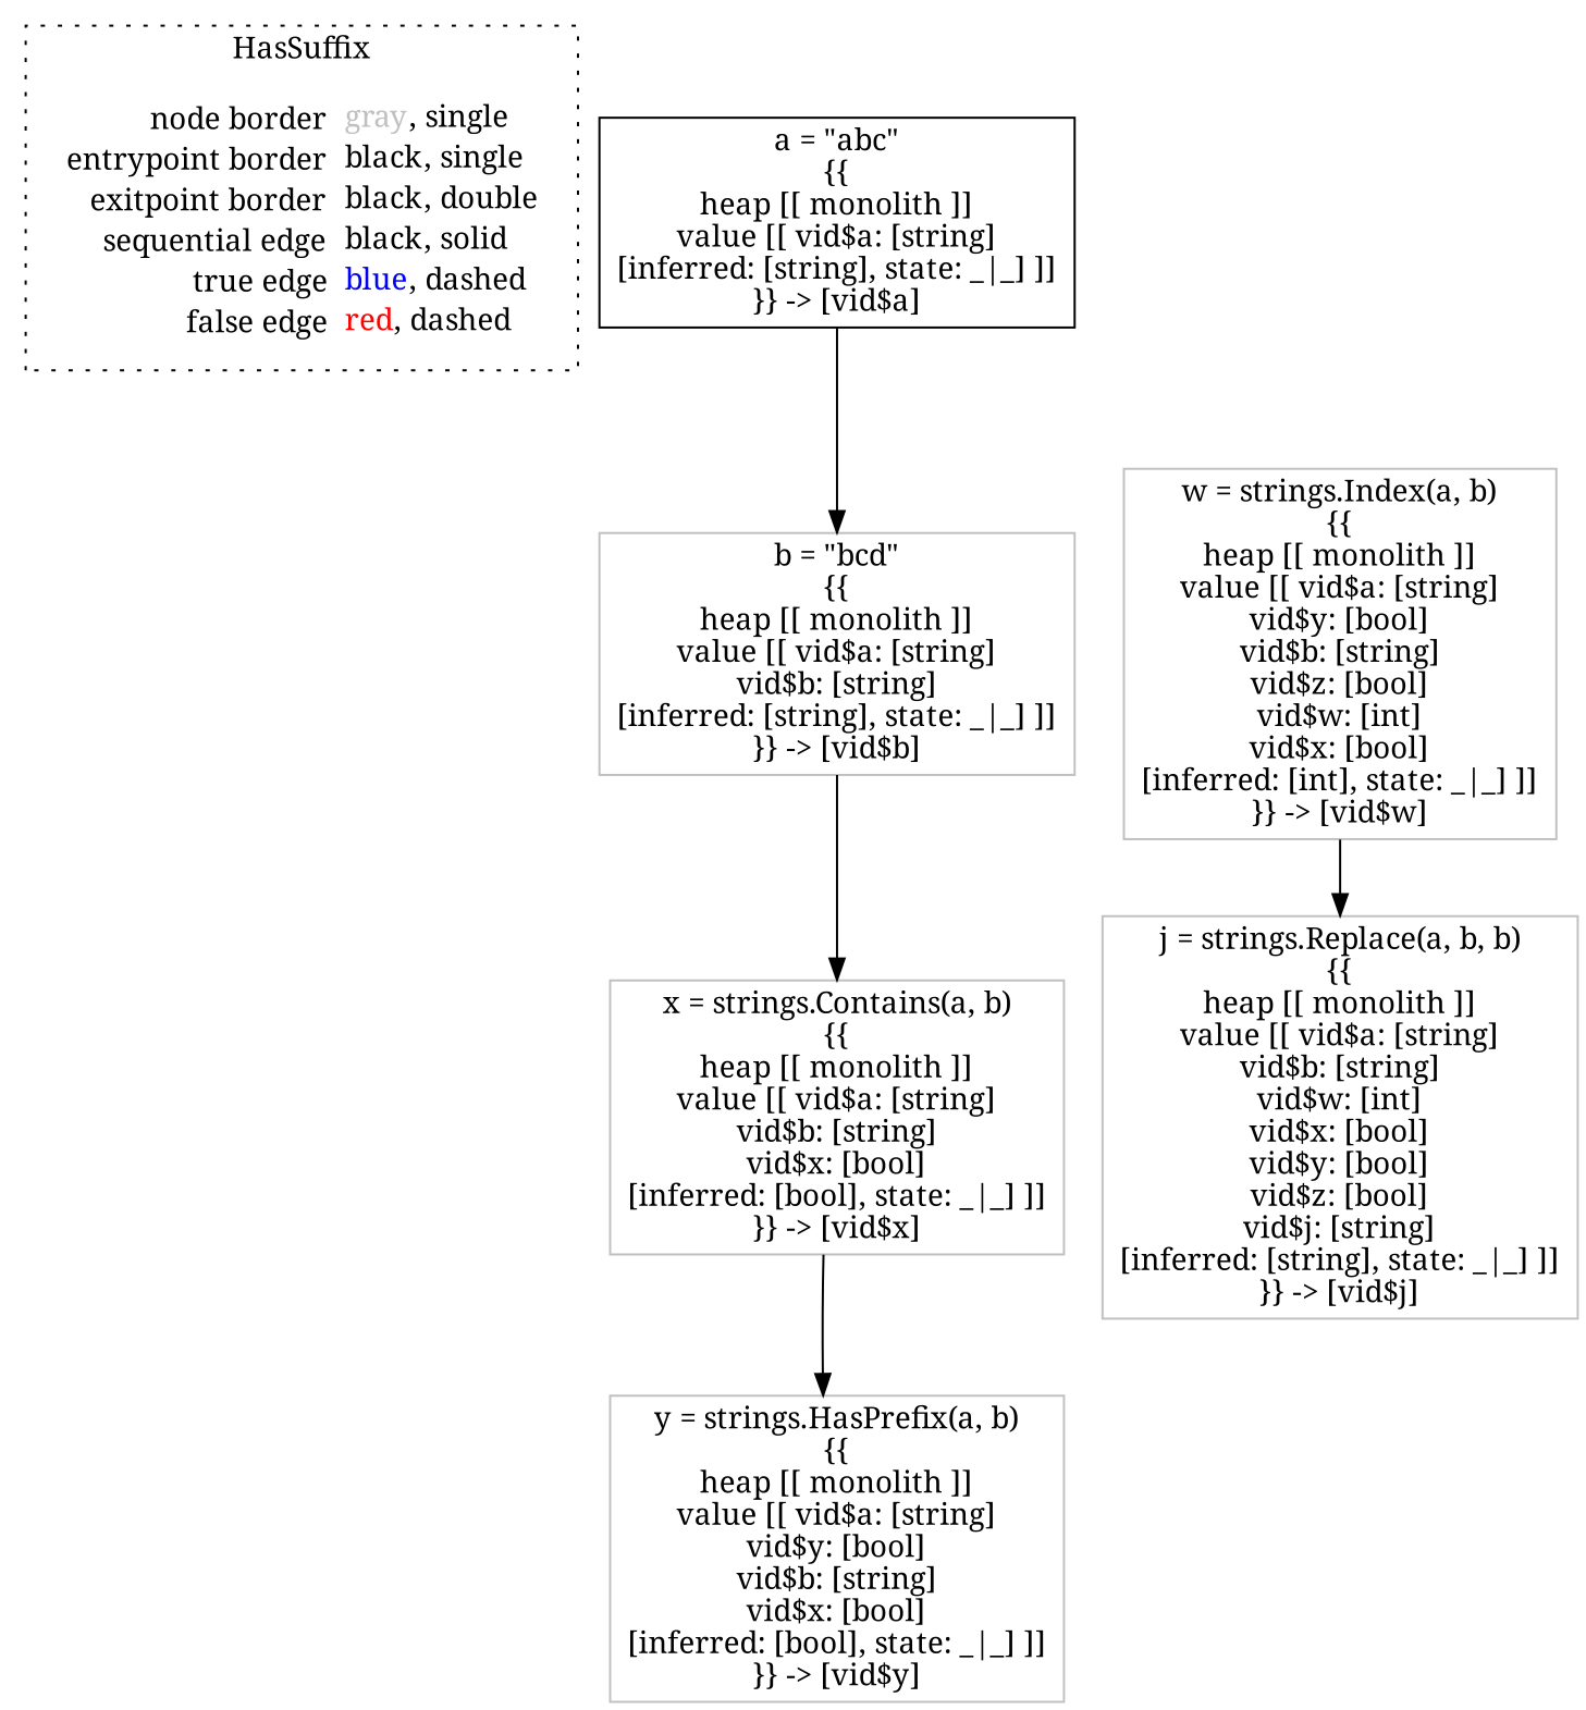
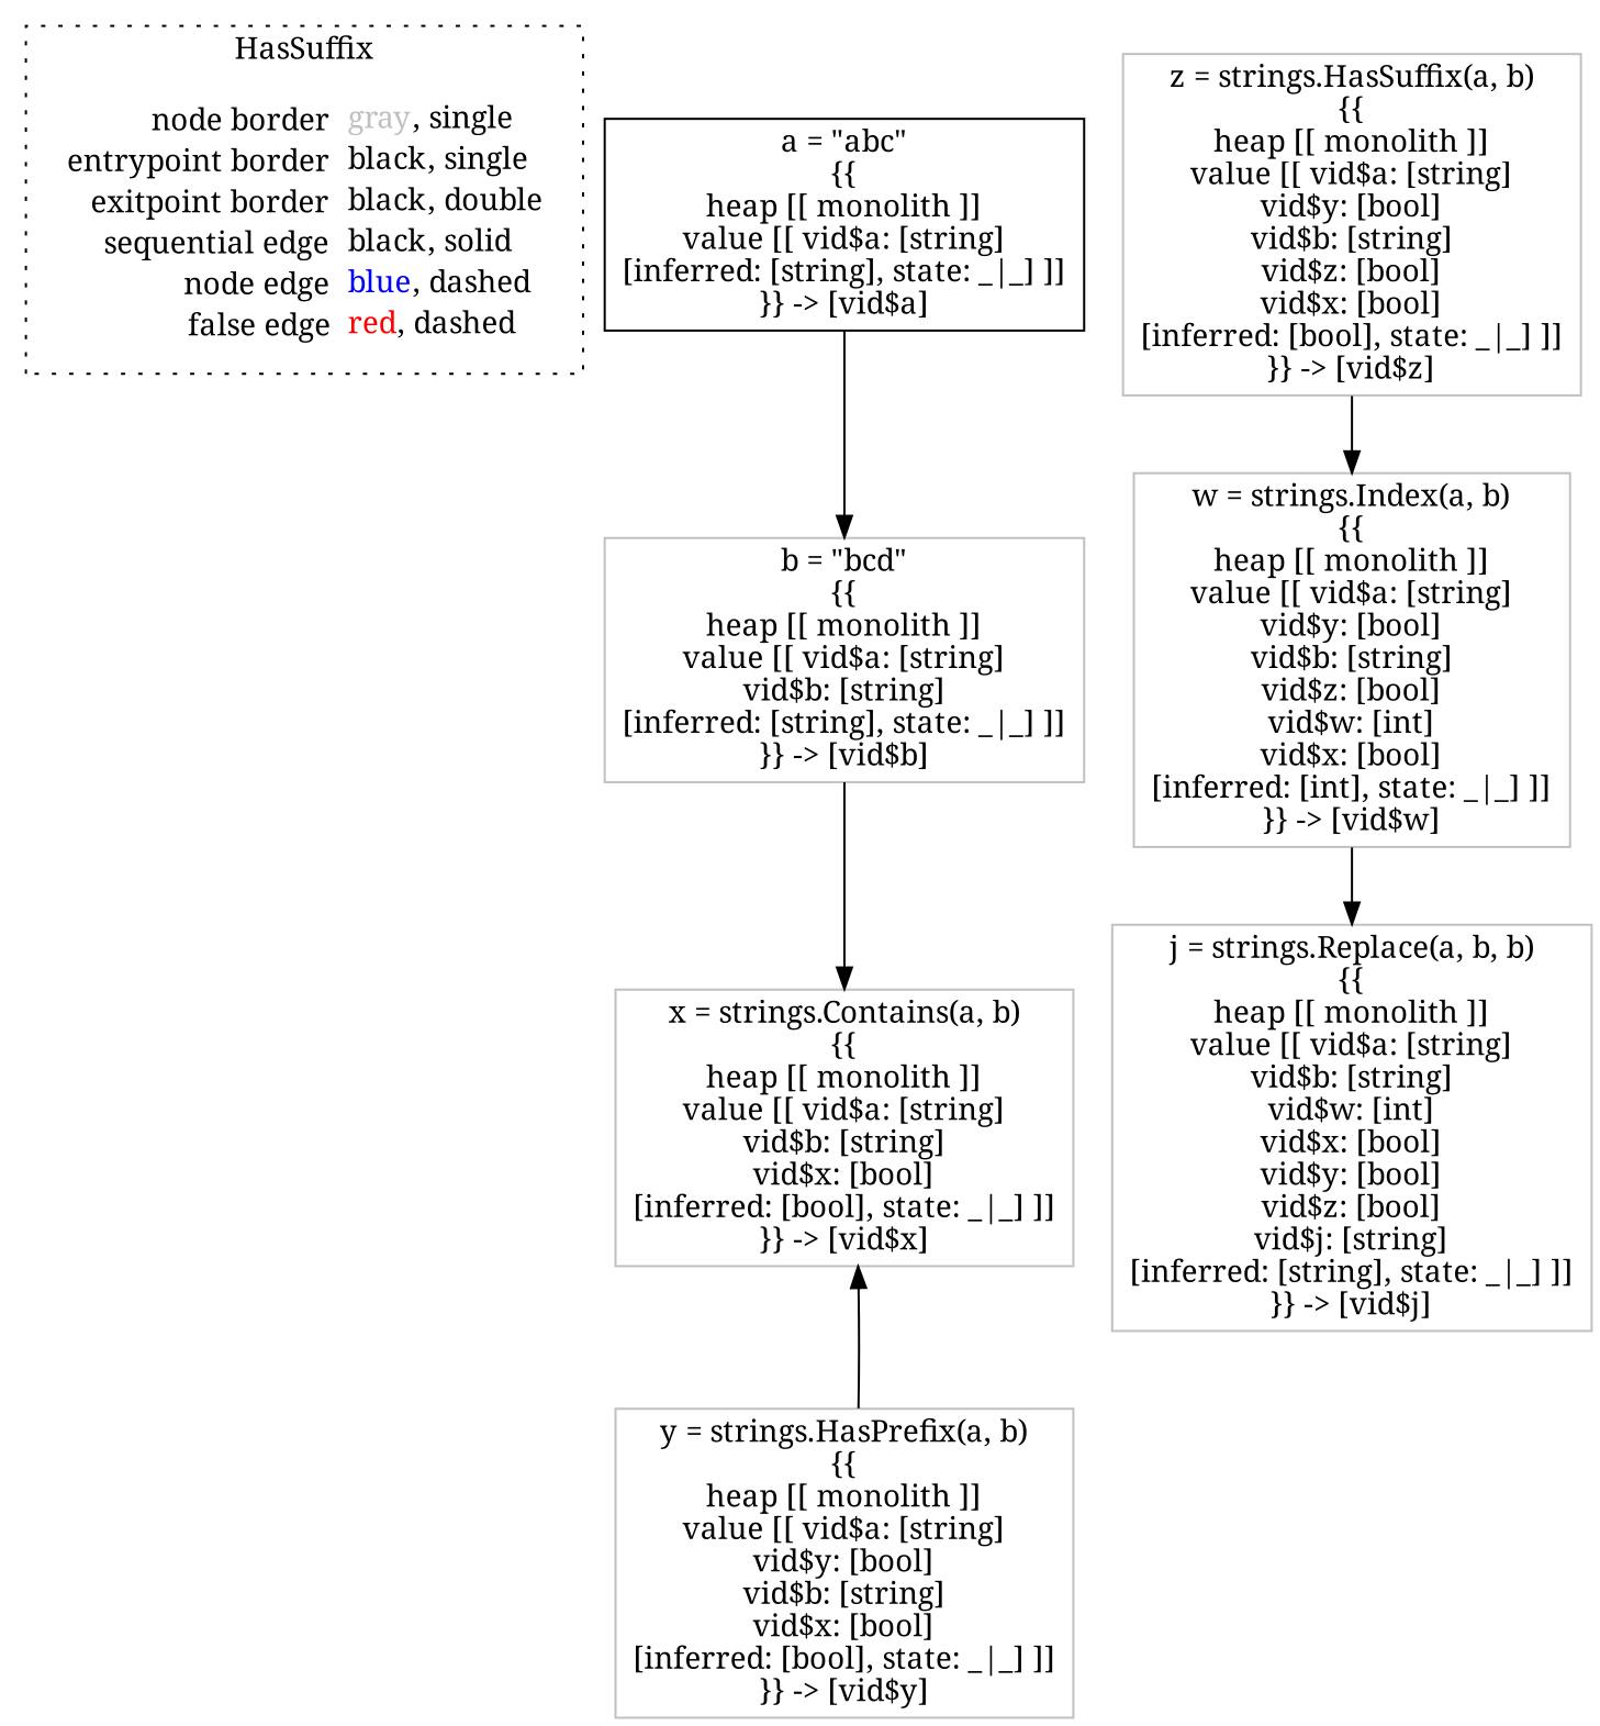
  digraph {
    fontname="Noto Serif"
    node [fontname="Noto Serif" shape=rect color=gray]
    edge [color=black fontname="Noto Serif"]
-   n1 [label=<<table border="0" cellpadding="2" cellspacing="0" cellborder="0"><tr><td align="right">node border&nbsp;</td><td align="left"><font color="gray">gray</font>, single</td></tr><tr><td align="right">entrypoint border&nbsp;</td><td align="left"><font color="black">black</font>, single</td></tr><tr><td align="right">exitpoint border&nbsp;</td><td align="left"><font color="black">black</font>, double</td></tr><tr><td align="right">sequential edge&nbsp;</td><td align="left"><font color="black">black</font>, solid</td></tr><tr><td align="right">true edge&nbsp;</td><td align="left"><font color="blue">blue</font>, dashed</td></tr><tr><td align="right">false edge&nbsp;</td><td align="left"><font color="red">red</font>, dashed</td></tr></table>> shape=plaintext color=""]
+   n1 [label=<<table border="0" cellpadding="2" cellspacing="0" cellborder="0"><tr><td align="right">node border&nbsp;</td><td align="left"><font color="gray">gray</font>, single</td></tr><tr><td align="right">entrypoint border&nbsp;</td><td align="left"><font color="black">black</font>, single</td></tr><tr><td align="right">exitpoint border&nbsp;</td><td align="left"><font color="black">black</font>, double</td></tr><tr><td align="right">sequential edge&nbsp;</td><td align="left"><font color="black">black</font>, solid</td></tr><tr><td align="right">node edge&nbsp;</td><td align="left"><font color="blue">blue</font>, dashed</td></tr><tr><td align="right">false edge&nbsp;</td><td align="left"><font color="red">red</font>, dashed</td></tr></table>> shape=plaintext color=""]
    n2 [color=black label=<a = &quot;abc&quot;<BR/>{{<BR/>heap [[ monolith ]]<BR/>value [[ vid$a: [string]<BR/>[inferred: [string], state: _|_] ]]<BR/>}} -&gt; [vid$a]>]
    n3 [label=<b = &quot;bcd&quot;<BR/>{{<BR/>heap [[ monolith ]]<BR/>value [[ vid$a: [string]<BR/>vid$b: [string]<BR/>[inferred: [string], state: _|_] ]]<BR/>}} -&gt; [vid$b]>]
    n4 [label=<x = strings.Contains(a, b)<BR/>{{<BR/>heap [[ monolith ]]<BR/>value [[ vid$a: [string]<BR/>vid$b: [string]<BR/>vid$x: [bool]<BR/>[inferred: [bool], state: _|_] ]]<BR/>}} -&gt; [vid$x]>]
    n5 [label=<y = strings.HasPrefix(a, b)<BR/>{{<BR/>heap [[ monolith ]]<BR/>value [[ vid$a: [string]<BR/>vid$y: [bool]<BR/>vid$b: [string]<BR/>vid$x: [bool]<BR/>[inferred: [bool], state: _|_] ]]<BR/>}} -&gt; [vid$y]>]
+   n6 [label=<z = strings.HasSuffix(a, b)<BR/>{{<BR/>heap [[ monolith ]]<BR/>value [[ vid$a: [string]<BR/>vid$y: [bool]<BR/>vid$b: [string]<BR/>vid$z: [bool]<BR/>vid$x: [bool]<BR/>[inferred: [bool], state: _|_] ]]<BR/>}} -&gt; [vid$z]>]
    n7 [label=<w = strings.Index(a, b)<BR/>{{<BR/>heap [[ monolith ]]<BR/>value [[ vid$a: [string]<BR/>vid$y: [bool]<BR/>vid$b: [string]<BR/>vid$z: [bool]<BR/>vid$w: [int]<BR/>vid$x: [bool]<BR/>[inferred: [int], state: _|_] ]]<BR/>}} -&gt; [vid$w]>]
    n8 [label=<j = strings.Replace(a, b, b)<BR/>{{<BR/>heap [[ monolith ]]<BR/>value [[ vid$a: [string]<BR/>vid$b: [string]<BR/>vid$w: [int]<BR/>vid$x: [bool]<BR/>vid$y: [bool]<BR/>vid$z: [bool]<BR/>vid$j: [string]<BR/>[inferred: [string], state: _|_] ]]<BR/>}} -&gt; [vid$j]>]
    subgraph cluster_1 {
      label=HasSuffix
      style=dotted
      n1
    }
    n2 -> n3
    n3 -> n4
-   n4 -> n5
+   n5 -> n4
+   n6 -> n7
    n7 -> n8
  }
